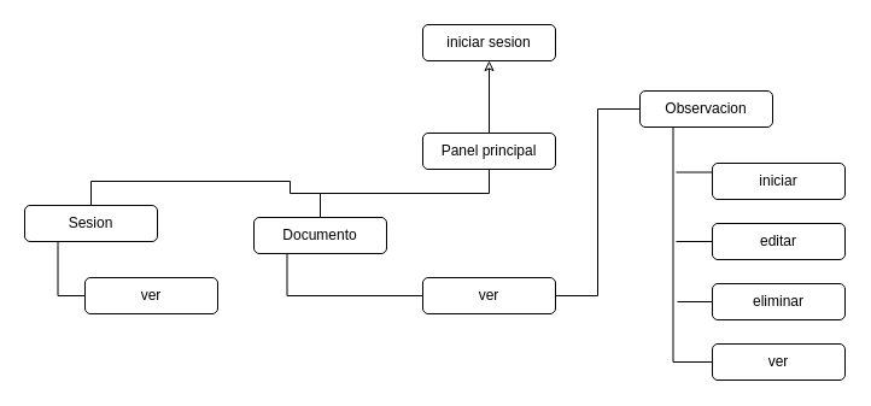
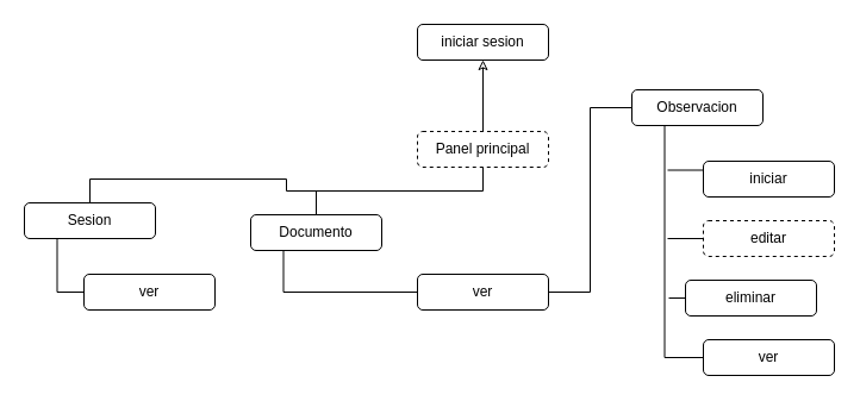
  <mxCell id="0" />
  <mxCell id="1" parent="0" />
  <mxCell id="2" value="iniciar sesion" style="rounded=1;whiteSpace=wrap;html=1;" parent="1" vertex="1"><mxGeometry x="350" y="20" width="110" height="30" as="geometry" /></mxCell>
  <mxCell id="3" style="edgeStyle=orthogonalEdgeStyle;rounded=0;orthogonalLoop=1;jettySize=auto;html=1;exitX=0.5;exitY=1;exitDx=0;exitDy=0;endArrow=none;endFill=0;" parent="1" source="5" target="12" edge="1"><mxGeometry relative="1" as="geometry" /></mxCell>
  <mxCell id="4" style="edgeStyle=orthogonalEdgeStyle;rounded=0;orthogonalLoop=1;jettySize=auto;html=1;exitX=0.5;exitY=0;exitDx=0;exitDy=0;entryX=0.5;entryY=1;entryDx=0;entryDy=0;endArrow=classic;endFill=0;" parent="1" source="5" target="2" edge="1"><mxGeometry relative="1" as="geometry" /></mxCell>
- <mxCell id="5" value="Panel principal" style="rounded=1;whiteSpace=wrap;html=1;" parent="1" vertex="1"><mxGeometry x="350" y="110" width="110" height="30" as="geometry" /></mxCell>
+ <mxCell id="5" value="Panel principal" style="rounded=1;whiteSpace=wrap;html=1;dashed=1;" parent="1" vertex="1"><mxGeometry x="350" y="110" width="110" height="30" as="geometry" /></mxCell>
  <mxCell id="6" style="edgeStyle=orthogonalEdgeStyle;rounded=0;orthogonalLoop=1;jettySize=auto;html=1;exitX=0.25;exitY=1;exitDx=0;exitDy=0;entryX=0;entryY=0.5;entryDx=0;entryDy=0;endArrow=none;endFill=0;" parent="1" source="8" target="10" edge="1"><mxGeometry relative="1" as="geometry" /></mxCell>
  <mxCell id="7" style="edgeStyle=orthogonalEdgeStyle;rounded=0;orthogonalLoop=1;jettySize=auto;html=1;exitX=0.5;exitY=0;exitDx=0;exitDy=0;endArrow=none;endFill=0;" parent="1" source="8" edge="1"><mxGeometry relative="1" as="geometry"><mxPoint x="265" y="160" as="targetPoint" /></mxGeometry></mxCell>
  <mxCell id="8" value="Documento" style="rounded=1;whiteSpace=wrap;html=1;" parent="1" vertex="1"><mxGeometry x="210" y="180" width="110" height="30" as="geometry" /></mxCell>
  <mxCell id="9" style="edgeStyle=orthogonalEdgeStyle;rounded=0;orthogonalLoop=1;jettySize=auto;html=1;exitX=1;exitY=0.5;exitDx=0;exitDy=0;entryX=0;entryY=0.5;entryDx=0;entryDy=0;endArrow=none;endFill=0;" parent="1" source="10" target="15" edge="1"><mxGeometry relative="1" as="geometry" /></mxCell>
  <mxCell id="10" value="ver" style="rounded=1;whiteSpace=wrap;html=1;" parent="1" vertex="1"><mxGeometry x="350" y="230" width="110" height="30" as="geometry" /></mxCell>
  <mxCell id="11" style="edgeStyle=orthogonalEdgeStyle;rounded=0;orthogonalLoop=1;jettySize=auto;html=1;exitX=0.25;exitY=1;exitDx=0;exitDy=0;entryX=0;entryY=0.5;entryDx=0;entryDy=0;endArrow=none;endFill=0;" parent="1" source="12" target="13" edge="1"><mxGeometry relative="1" as="geometry" /></mxCell>
  <mxCell id="12" value="Sesion" style="rounded=1;whiteSpace=wrap;html=1;" parent="1" vertex="1"><mxGeometry x="20" y="170" width="110" height="30" as="geometry" /></mxCell>
  <mxCell id="13" value="ver" style="rounded=1;whiteSpace=wrap;html=1;" parent="1" vertex="1"><mxGeometry x="70" y="230" width="110" height="30" as="geometry" /></mxCell>
  <mxCell id="14" style="edgeStyle=orthogonalEdgeStyle;rounded=0;orthogonalLoop=1;jettySize=auto;html=1;exitX=0.25;exitY=1;exitDx=0;exitDy=0;entryX=0;entryY=0.5;entryDx=0;entryDy=0;endArrow=none;endFill=0;" parent="1" source="15" target="22" edge="1"><mxGeometry relative="1" as="geometry" /></mxCell>
  <mxCell id="15" value="Observacion" style="rounded=1;whiteSpace=wrap;html=1;" parent="1" vertex="1"><mxGeometry x="530" y="75" width="110" height="30" as="geometry" /></mxCell>
  <mxCell id="16" style="edgeStyle=orthogonalEdgeStyle;rounded=0;orthogonalLoop=1;jettySize=auto;html=1;exitX=0;exitY=0.25;exitDx=0;exitDy=0;endArrow=none;endFill=0;" parent="1" source="17" edge="1"><mxGeometry relative="1" as="geometry"><mxPoint x="560" y="143" as="targetPoint" /></mxGeometry></mxCell>
  <mxCell id="17" value="iniciar" style="rounded=1;whiteSpace=wrap;html=1;" parent="1" vertex="1"><mxGeometry x="590" y="135" width="110" height="30" as="geometry" /></mxCell>
  <mxCell id="18" style="edgeStyle=orthogonalEdgeStyle;rounded=0;orthogonalLoop=1;jettySize=auto;html=1;exitX=0;exitY=0.5;exitDx=0;exitDy=0;endArrow=none;endFill=0;" parent="1" source="19" edge="1"><mxGeometry relative="1" as="geometry"><mxPoint x="560" y="200" as="targetPoint" /></mxGeometry></mxCell>
- <mxCell id="19" value="editar" style="rounded=1;whiteSpace=wrap;html=1;" parent="1" vertex="1"><mxGeometry x="590" y="185" width="110" height="30" as="geometry" /></mxCell>
+ <mxCell id="19" value="editar" style="rounded=1;whiteSpace=wrap;html=1;dashed=1;" parent="1" vertex="1"><mxGeometry x="590" y="185" width="110" height="30" as="geometry" /></mxCell>
  <mxCell id="20" style="edgeStyle=orthogonalEdgeStyle;rounded=0;orthogonalLoop=1;jettySize=auto;html=1;exitX=0;exitY=0.5;exitDx=0;exitDy=0;endArrow=none;endFill=0;" parent="1" source="21" edge="1"><mxGeometry relative="1" as="geometry"><mxPoint x="561" y="250" as="targetPoint" /></mxGeometry></mxCell>
- <mxCell id="21" value="eliminar" style="rounded=1;whiteSpace=wrap;html=1;" parent="1" vertex="1"><mxGeometry x="590" y="235" width="110" height="30" as="geometry" /></mxCell>
+ <mxCell id="21" value="eliminar" style="rounded=1;whiteSpace=wrap;html=1;" parent="1" vertex="1"><mxGeometry x="575" y="235" width="110" height="30" as="geometry" /></mxCell>
  <mxCell id="22" value="ver" style="rounded=1;whiteSpace=wrap;html=1;" parent="1" vertex="1"><mxGeometry x="590" y="285" width="110" height="30" as="geometry" /></mxCell>
